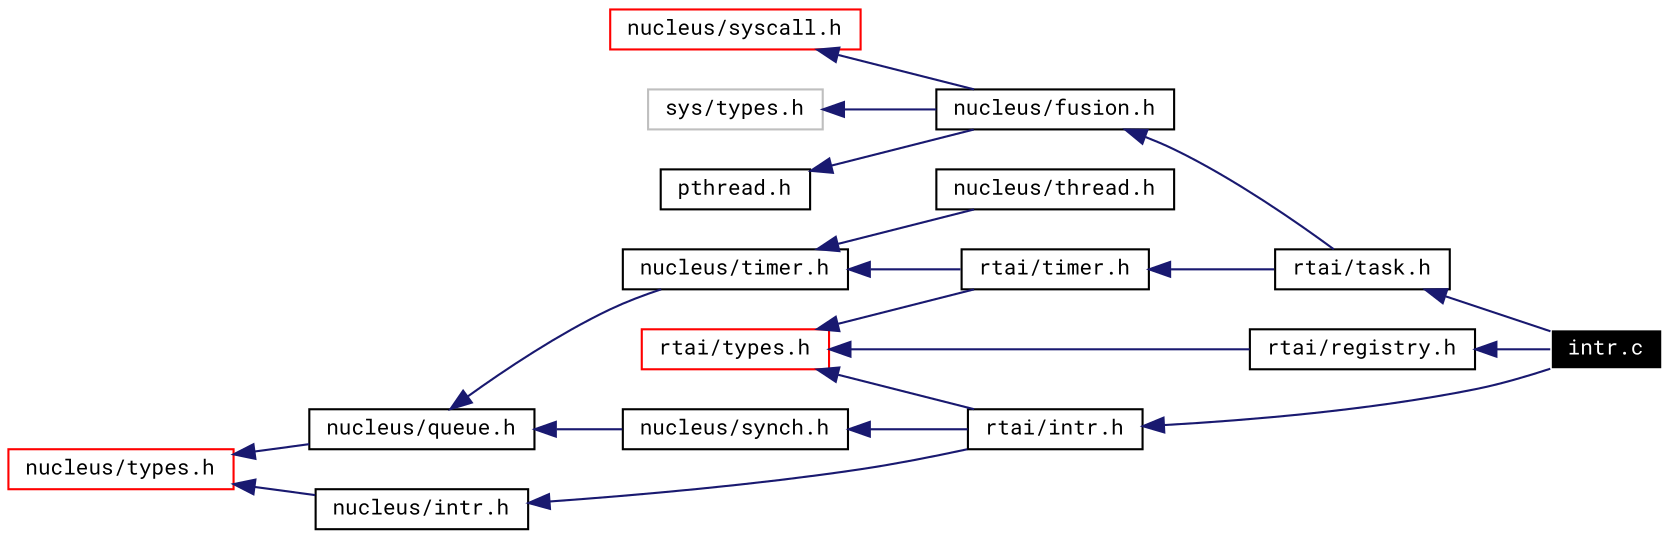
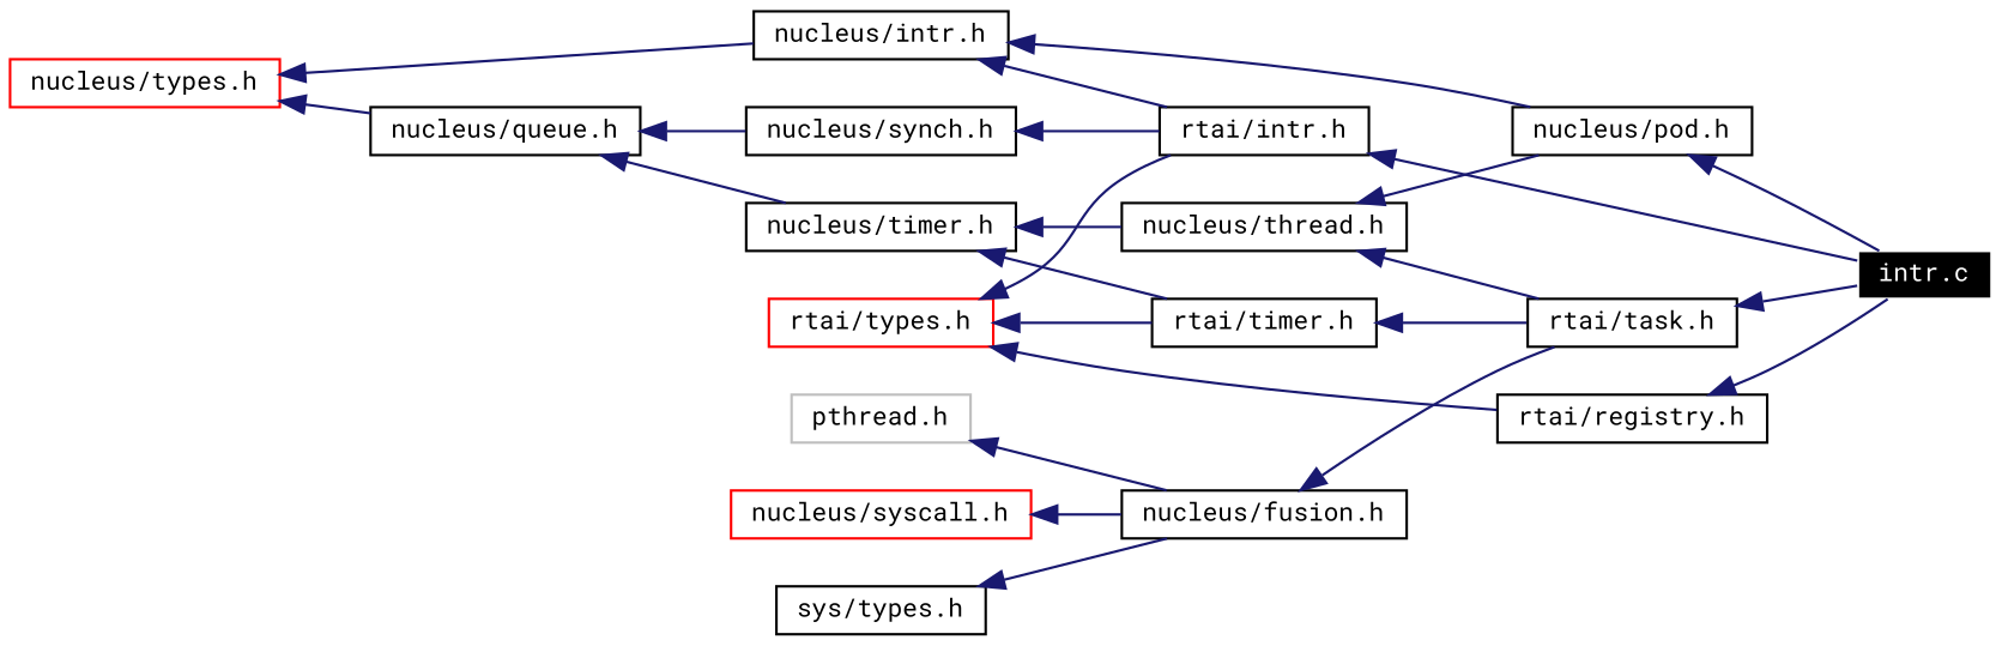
  digraph {
    fontname="Roboto Mono"
    rankdir=LR
    node [color=black fontname="Roboto Mono" fontsize=10 shape=record]
    edge [color=midnightblue dir=back fontname="Roboto Mono" fontsize=10 labelfontname=Helvetica labelfontsize=10 style=solid]
    n1 [color=white fillcolor=black fontcolor=white height=0.2 label="intr.c" style=filled width=0.4]
+   n2 [height=0.2 label="nucleus/pod.h" width=0.4]
    n3 [height=0.2 label="nucleus/thread.h" width=0.4]
    n4 [height=0.2 label="rtai/task.h" width=0.4]
    n5 [height=0.2 label="nucleus/timer.h" width=0.4]
    n6 [height=0.2 label="rtai/timer.h" width=0.4]
    n7 [height=0.2 label="nucleus/queue.h" width=0.4]
    n8 [height=0.2 label="nucleus/synch.h" width=0.4]
    n9 [height=0.2 label="rtai/intr.h" width=0.4]
    n10 [color=red height=0.2 label="nucleus/types.h" width=0.4]
    n11 [height=0.2 label="nucleus/intr.h" width=0.4]
    n12 [color=red height=0.2 label="rtai/types.h" width=0.4]
    n13 [height=0.2 label="rtai/registry.h" width=0.4]
    n14 [height=0.2 label="nucleus/fusion.h" width=0.4]
    n15 [color=red height=0.2 label="nucleus/syscall.h" width=0.4]
-   n16 [color=grey75 height=0.2 label="sys/types.h" width=0.4]
-   n17 [height=0.2 label="pthread.h" width=0.4]
+   n16 [height=0.2 label="sys/types.h" width=0.4]
+   n17 [color=grey75 height=0.2 label="pthread.h" width=0.4]
+   n2 -> n1
+   n3 -> n2
+   n3 -> n4
    n4 -> n1
    n5 -> n3
    n5 -> n6
    n6 -> n4
    n7 -> n5
    n7 -> n8
    n8 -> n9
    n9 -> n1
    n10 -> n7
    n10 -> n11
+   n11 -> n2
    n11 -> n9
    n12 -> n6
    n12 -> n9
    n12 -> n13
    n13 -> n1
    n14 -> n4
    n15 -> n14
    n16 -> n14
    n17 -> n14
  }
